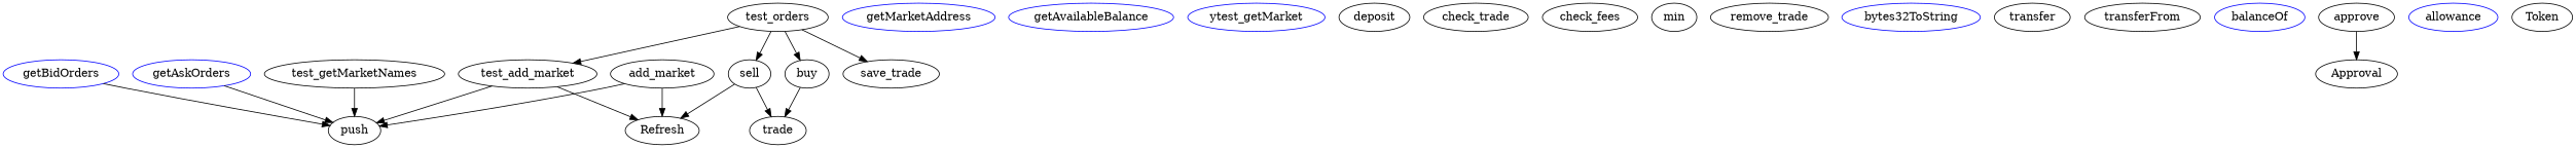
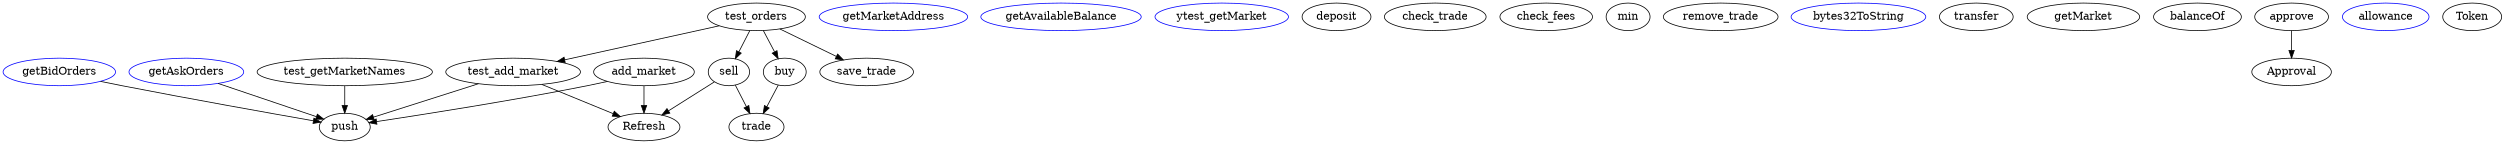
  strict digraph {
    test_add_market
    push
    Refresh
    getMarketAddress [color=blue]
    getAvailableBalance [color=blue]
    getBidOrders [color=blue]
    getAskOrders [color=blue]
    test_getMarketNames [color=black]
    ytest_getMarket [color=blue]
    add_market
    deposit
    check_trade
    check_fees
    buy
    trade
    sell
    min
    remove_trade
    test_orders
    save_trade
    bytes32ToString [color=blue]
    transfer
-   transferFrom
-   balanceOf [color=blue]
+   transferFrom [label=getMarket]
+   balanceOf [color=black]
    approve
    Approval
    allowance [color=blue]
    Token
    test_add_market -> push
    test_add_market -> Refresh
    getBidOrders -> push
    getAskOrders -> push
    test_getMarketNames -> push
    add_market -> push
    add_market -> Refresh
    buy -> trade
    sell -> Refresh
    sell -> trade
    test_orders -> test_add_market
    test_orders -> buy
    test_orders -> sell
    test_orders -> save_trade
    approve -> Approval
  }
